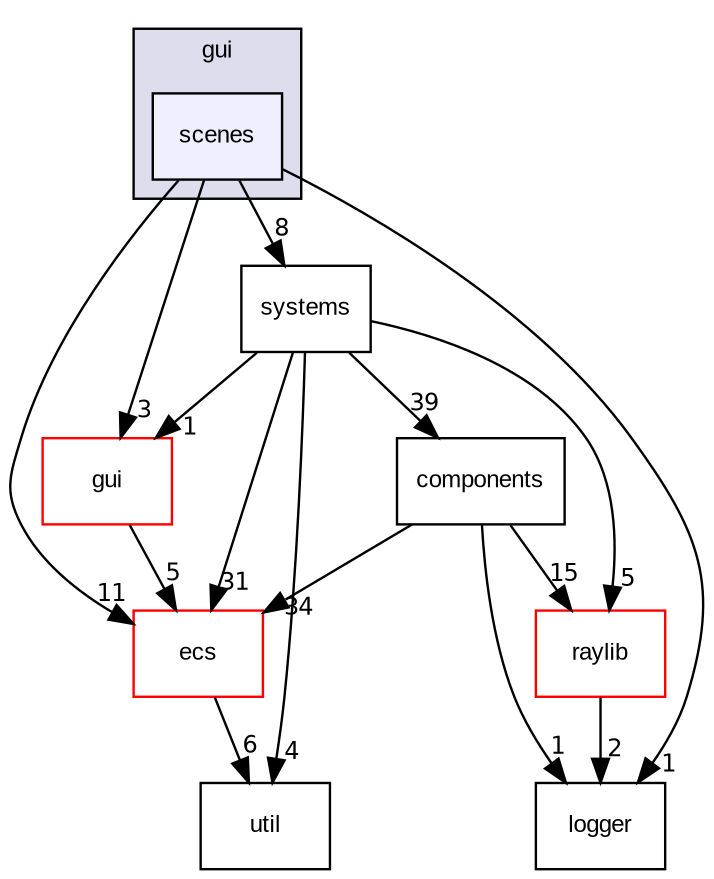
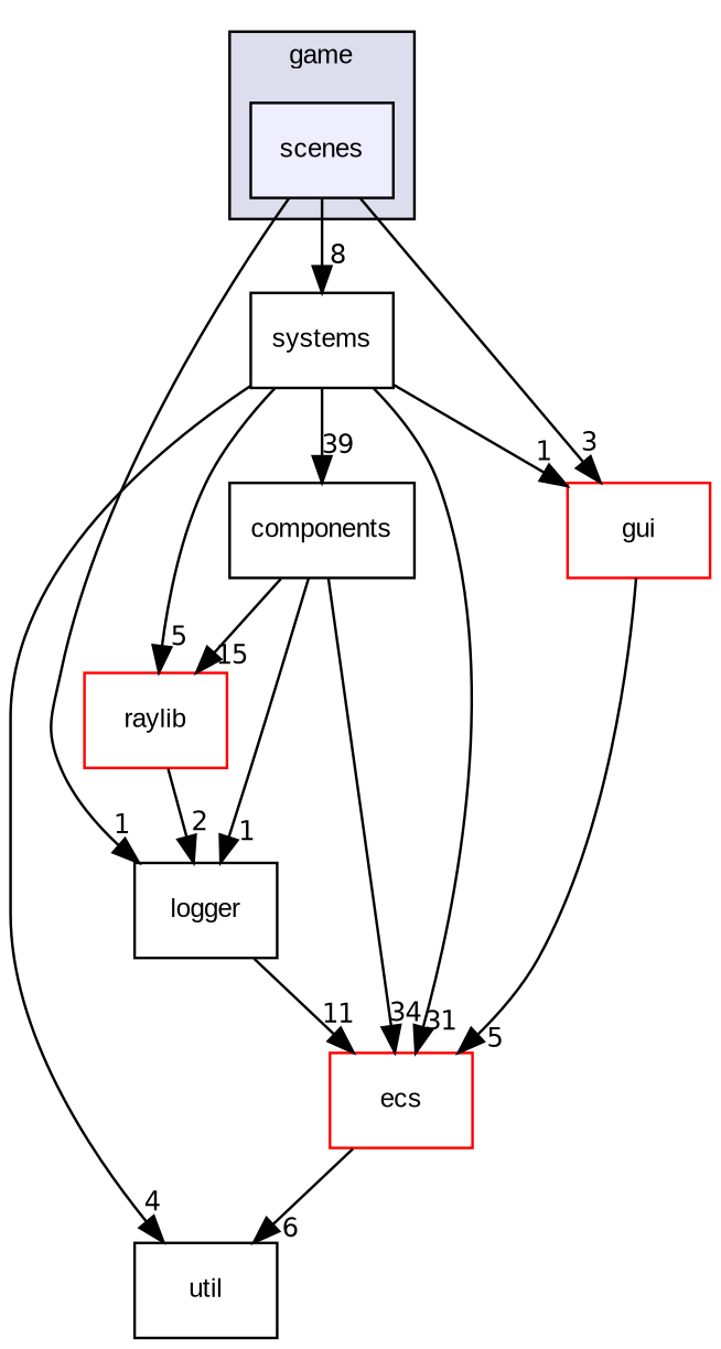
  digraph {
    compound=true
    fontname="Liberation Sans"
    node [fontname="Liberation Sans" fontsize=10 shape=box]
    edge [fontname="Liberation Sans" headlabel=1 labeldistance=1.5 labelfontname=Helvetica labelfontsize=10]
    n1 [fillcolor="#eeeeff" label=scenes pencolor=black style=filled]
    n2 [label=systems]
    n3 [label=logger]
    n4 [color=red fillcolor=white label=gui style=filled]
    n5 [color=red fillcolor=white label=ecs style=filled]
    n6 [label=components]
    n7 [color=red fillcolor=white label=raylib style=filled]
    n8 [label=util]
    subgraph cluster_1 {
      bgcolor="#ddddee"
      fontsize=10
-     label=gui
+     label=game
      pencolor=black
      n1
    }
    n1 -> n2 [headlabel=8]
    n1 -> n3
    n1 -> n4 [headlabel=3]
-   n1 -> n5 [headlabel=11]
+   n3 -> n5 [headlabel=11]
    n2 -> n4
    n2 -> n5 [headlabel=31]
    n2 -> n6 [headlabel=39]
    n2 -> n7 [headlabel=5]
    n2 -> n8 [headlabel=4]
    n4 -> n5 [headlabel=5]
    n5 -> n8 [headlabel=6]
    n6 -> n3
    n6 -> n5 [headlabel=34]
    n6 -> n7 [headlabel=15]
    n7 -> n3 [headlabel=2]
  }
